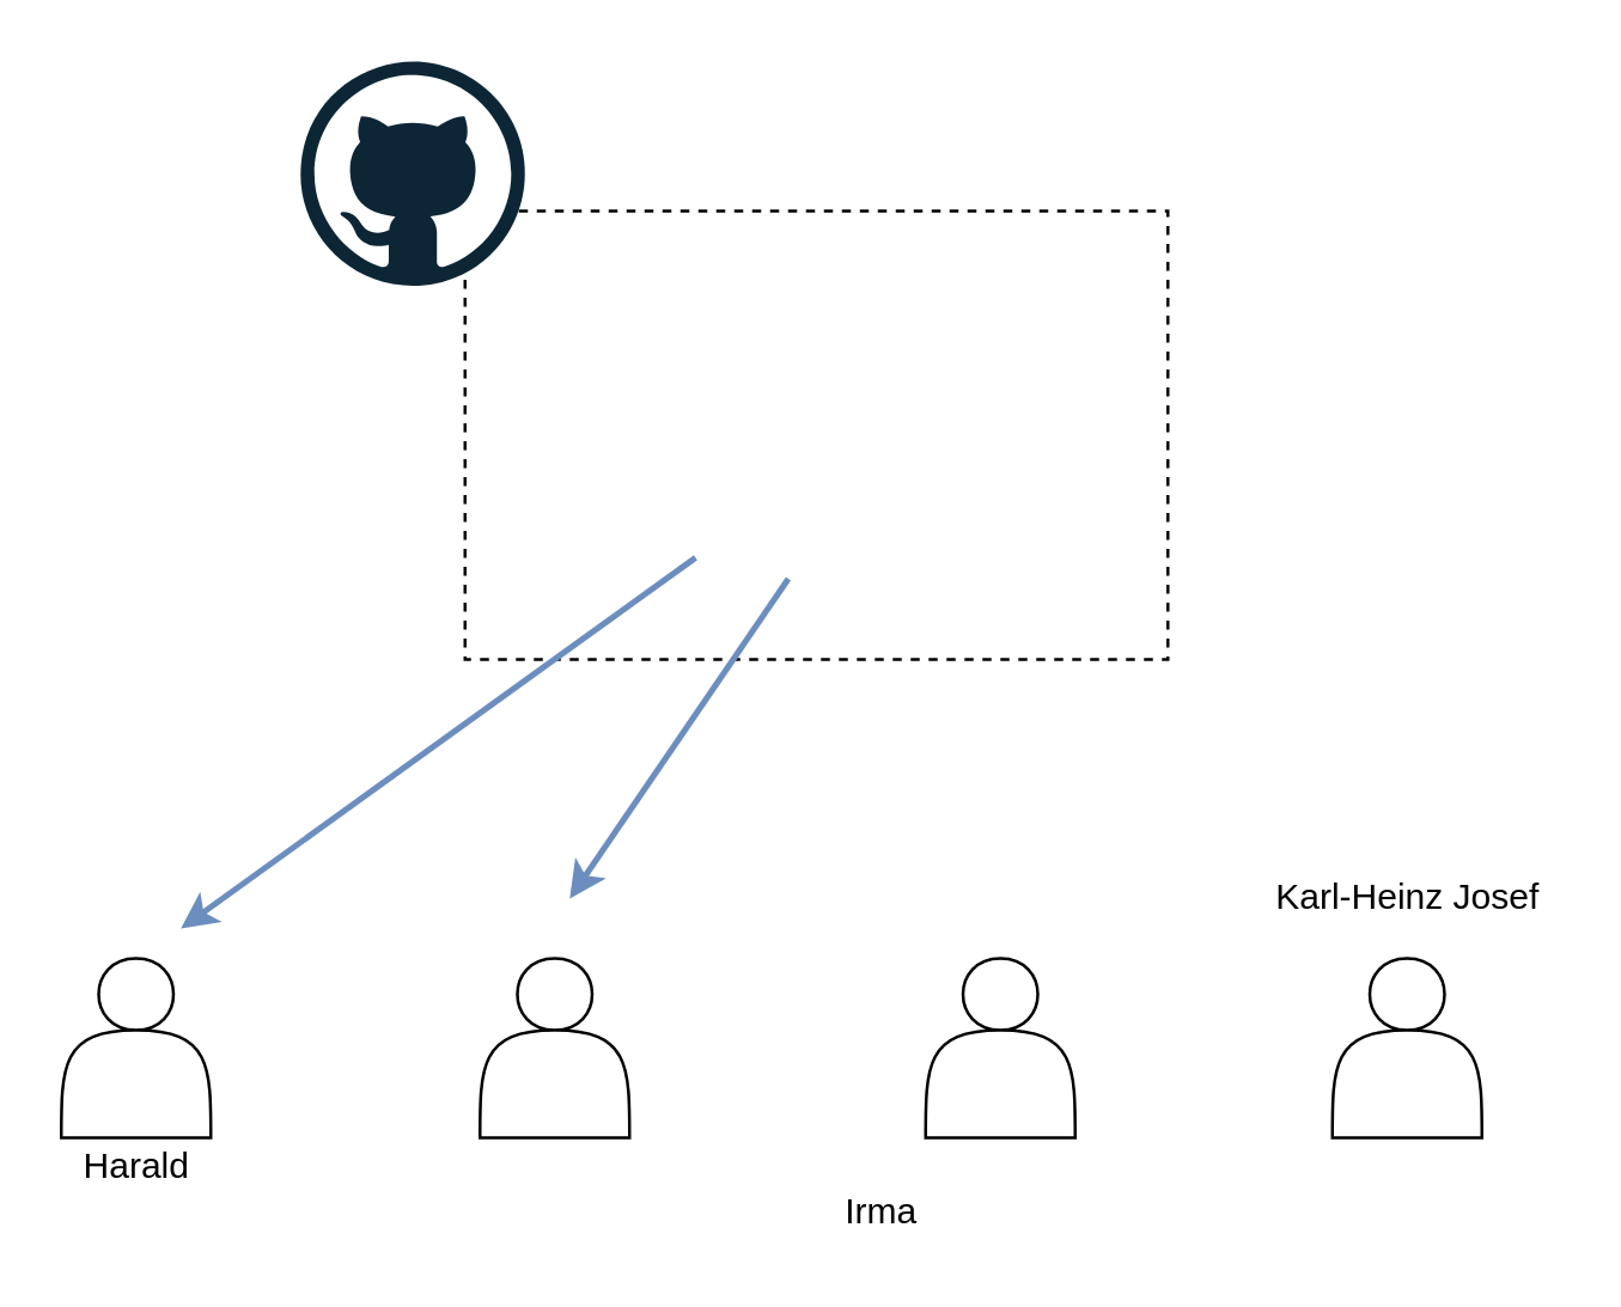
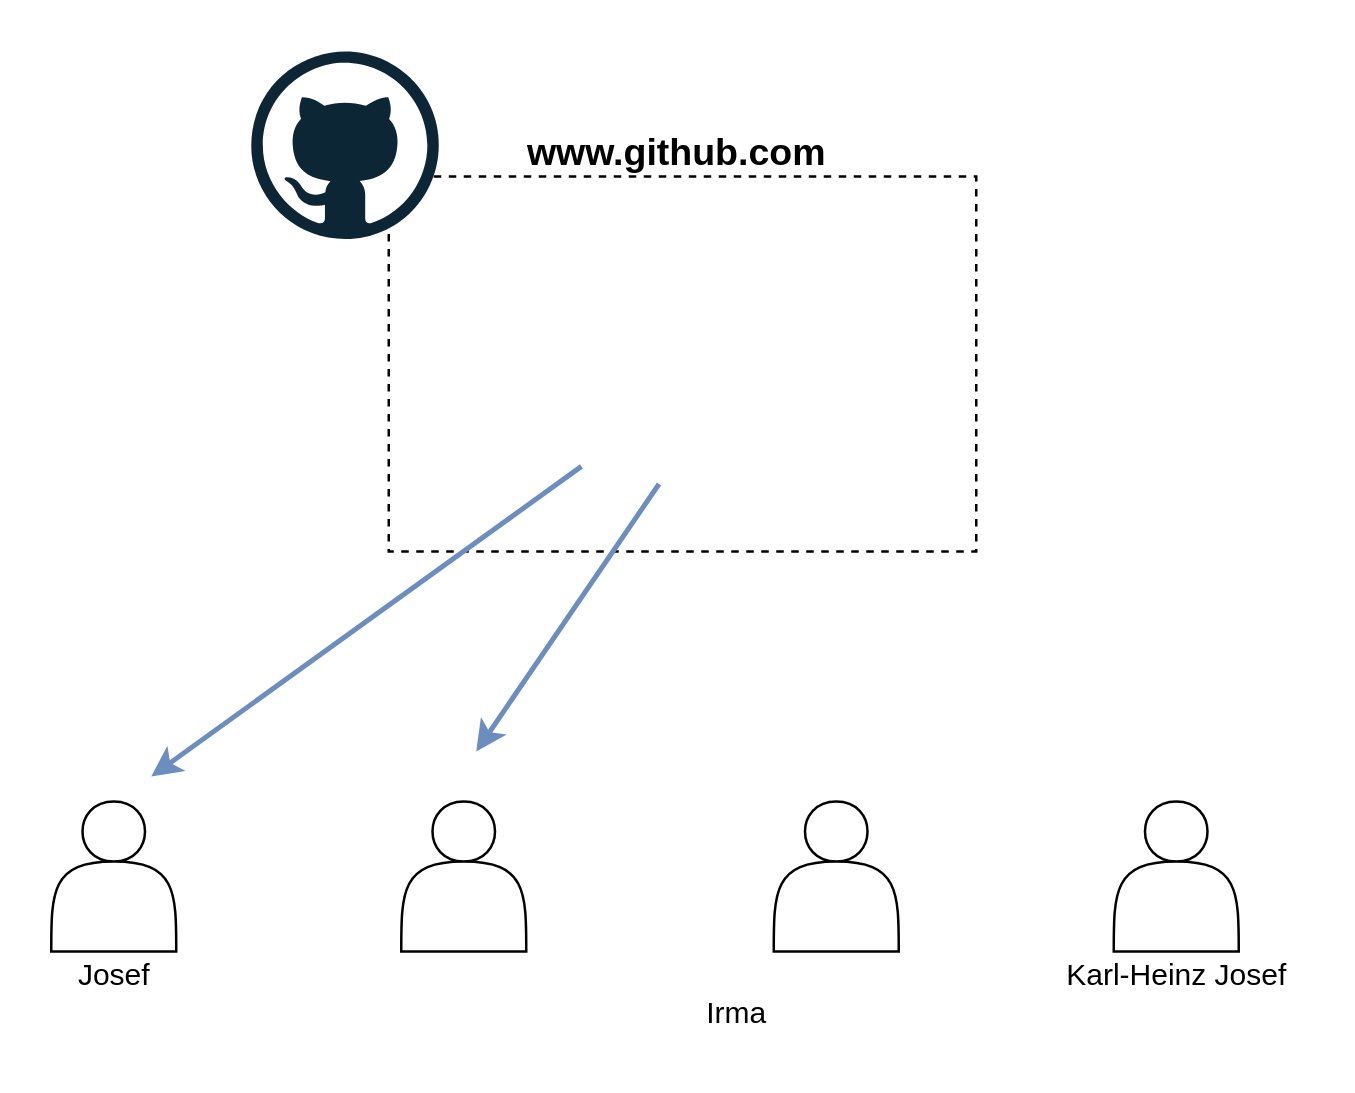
  <mxCell id="0" />
  <mxCell id="1" parent="0" />
  <mxCell id="2" value="" style="rounded=0;whiteSpace=wrap;html=1;dashed=1;fillColor=none;" parent="1" vertex="1"><mxGeometry x="155" y="70" width="235" height="150" as="geometry" /></mxCell>
  <mxCell id="3" value="" style="shape=actor;whiteSpace=wrap;html=1;" parent="1" vertex="1"><mxGeometry x="20" y="320" width="50" height="60" as="geometry" /></mxCell>
  <mxCell id="4" value="" style="shape=actor;whiteSpace=wrap;html=1;" parent="1" vertex="1"><mxGeometry x="445" y="320" width="50" height="60" as="geometry" /></mxCell>
  <mxCell id="5" value="" style="shape=actor;whiteSpace=wrap;html=1;" parent="1" vertex="1"><mxGeometry x="309" y="320" width="50" height="60" as="geometry" /></mxCell>
  <mxCell id="6" value="" style="shape=actor;whiteSpace=wrap;html=1;" parent="1" vertex="1"><mxGeometry x="160" y="320" width="50" height="60" as="geometry" /></mxCell>
- <mxCell id="7" value="Harald" style="text;html=1;align=center;verticalAlign=middle;resizable=0;points=[];autosize=1;" parent="1" vertex="1"><mxGeometry x="20" y="380" width="50" height="20" as="geometry" /></mxCell>
- <mxCell id="8" value="Karl-Heinz Josef" style="text;html=1;align=center;verticalAlign=middle;resizable=0;points=[];autosize=1;" parent="1" vertex="1"><mxGeometry x="420" y="290" width="100" height="20" as="geometry" /></mxCell>
+ <mxCell id="7" value="Josef" style="text;html=1;align=center;verticalAlign=middle;resizable=0;points=[];autosize=1;" parent="1" vertex="1"><mxGeometry x="20" y="380" width="50" height="20" as="geometry" /></mxCell>
+ <mxCell id="8" value="Karl-Heinz Josef" style="text;html=1;align=center;verticalAlign=middle;resizable=0;points=[];autosize=1;" parent="1" vertex="1"><mxGeometry x="420" y="380" width="100" height="20" as="geometry" /></mxCell>
  <mxCell id="9" value="Irma" style="text;html=1;align=center;verticalAlign=middle;resizable=0;points=[];autosize=1;" parent="1" vertex="1"><mxGeometry x="274" y="395" width="40" height="20" as="geometry" /></mxCell>
  <mxCell id="10" value="" style="dashed=0;outlineConnect=0;html=1;align=center;labelPosition=center;verticalLabelPosition=bottom;verticalAlign=top;shape=mxgraph.weblogos.github;strokeColor=#F19C99;fillColor=#82B366;" parent="1" vertex="1"><mxGeometry x="100" y="20" width="75" height="75" as="geometry" /></mxCell>
+ <mxCell id="11" value="www.github.com" style="text;html=1;align=center;verticalAlign=middle;resizable=0;points=[];autosize=1;fontStyle=1;fontSize=15;" parent="1" vertex="1"><mxGeometry x="205" y="50" width="130" height="20" as="geometry" /></mxCell>
  <mxCell id="12" value="" style="endArrow=classic;html=1;strokeWidth=2;fillColor=#dae8fc;strokeColor=#6c8ebf;exitX=0.328;exitY=0.773;exitDx=0;exitDy=0;exitPerimeter=0;" edge="1" parent="1" source="2"><mxGeometry width="50" height="50" relative="1" as="geometry"><mxPoint x="300" y="460" as="sourcePoint" /><mxPoint x="60" y="310" as="targetPoint" /></mxGeometry></mxCell>
  <mxCell id="13" value="" style="endArrow=classic;html=1;strokeWidth=2;fillColor=#dae8fc;strokeColor=#6c8ebf;exitX=0.46;exitY=0.82;exitDx=0;exitDy=0;exitPerimeter=0;" edge="1" parent="1" source="2"><mxGeometry width="50" height="50" relative="1" as="geometry"><mxPoint x="242.08" y="195.95" as="sourcePoint" /><mxPoint x="190" y="300" as="targetPoint" /></mxGeometry></mxCell>
